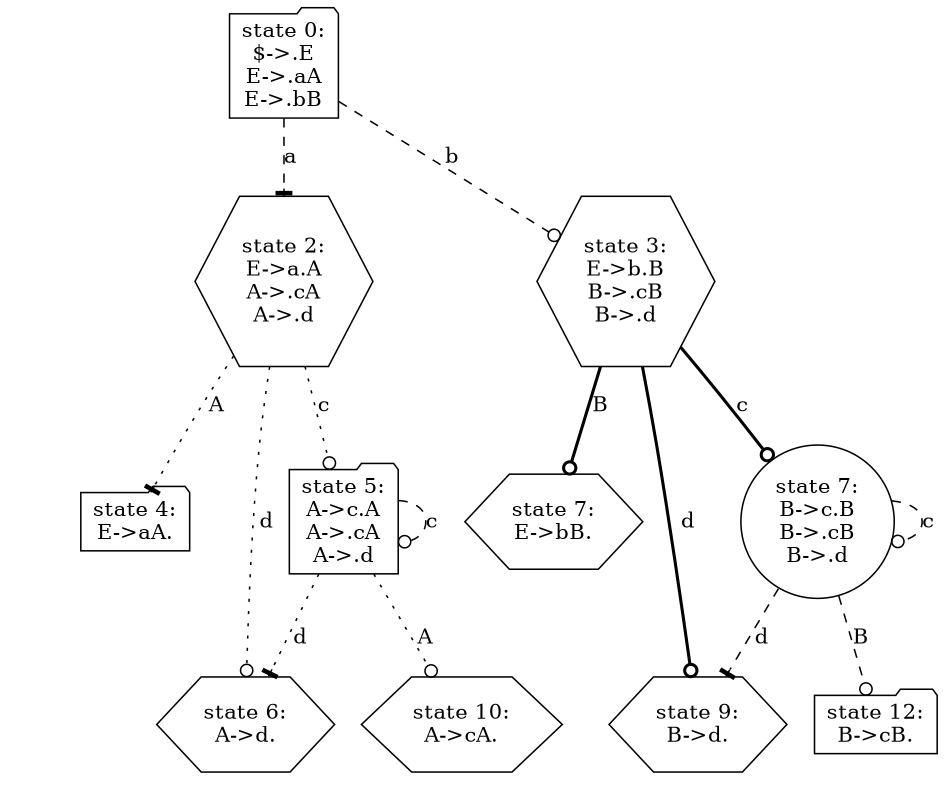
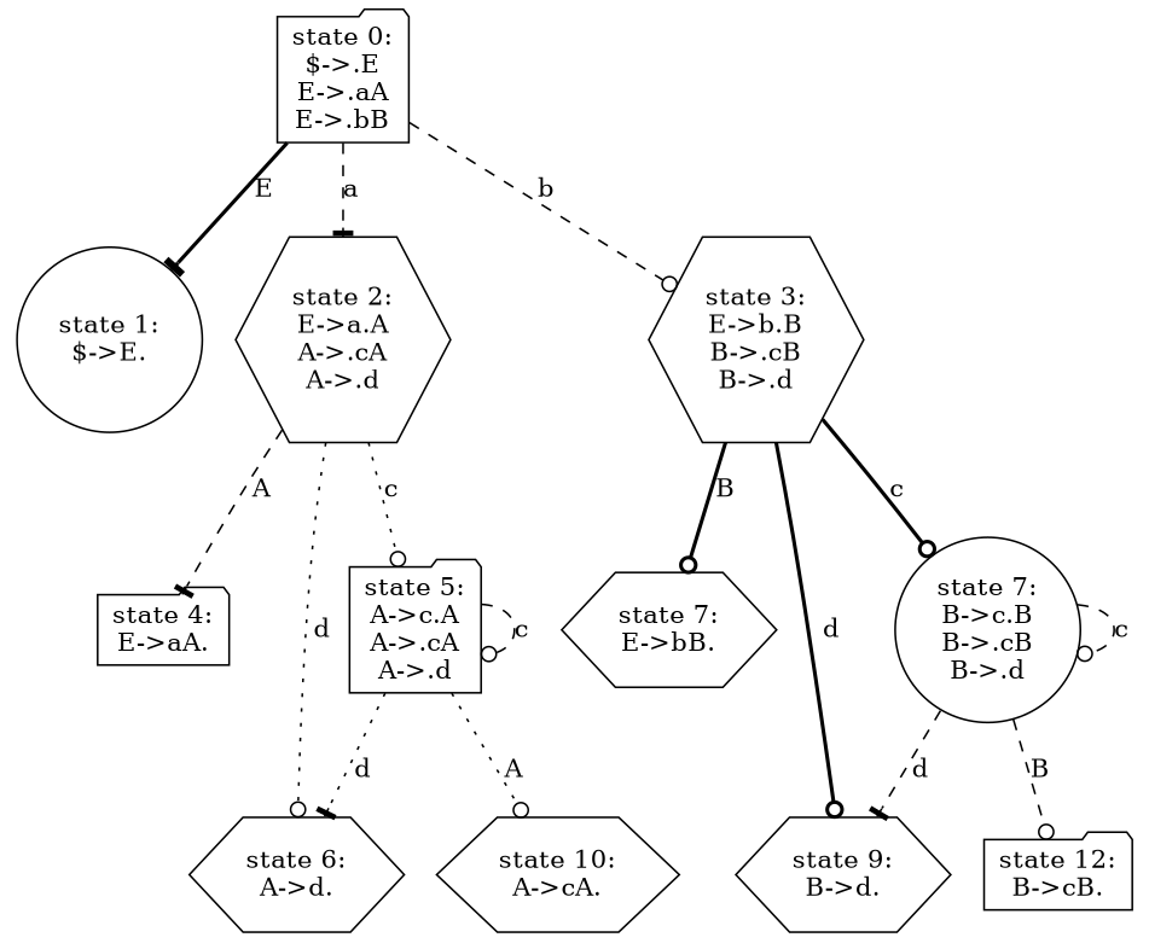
  digraph {
    node [shape=hexagon]
    edge [arrowhead=odot style=dashed]
    n1 [label="state 0:\n$->.E\nE->.aA\nE->.bB" shape=folder]
+   n2 [label="state 1:\n$->E." shape=circle]
    n3 [label="state 2:\nE->a.A\nA->.cA\nA->.d"]
    n4 [label="state 3:\nE->b.B\nB->.cB\nB->.d"]
    n5 [label="state 4:\nE->aA." shape=folder]
    n6 [label="state 5:\nA->c.A\nA->.cA\nA->.d" shape=folder]
    n7 [label="state 6:\nA->d."]
    n8 [label="state 7:\nE->bB."]
    n9 [label="state 7:\nB->c.B\nB->.cB\nB->.d" shape=circle]
    n10 [label="state 9:\nB->d."]
    n11 [label="state 10:\nA->cA."]
    n12 [label="state 12:\nB->cB." shape=folder]
+   n1 -> n2 [arrowhead=tee label=E style=bold]
    n1 -> n3 [arrowhead=tee label=a]
    n1 -> n4 [label=b]
-   n3 -> n5 [arrowhead=tee label=A style=dotted]
+   n3 -> n5 [arrowhead=tee label=A]
    n3 -> n6 [label=c style=dotted]
    n3 -> n7 [label=d style=dotted]
    n4 -> n8 [label=B style=bold]
    n4 -> n9 [label=c style=bold]
    n4 -> n10 [label=d style=bold]
    n6 -> n6 [label=c]
    n6 -> n7 [arrowhead=tee label=d style=dotted]
    n6 -> n11 [label=A style=dotted]
    n9 -> n9 [label=c]
    n9 -> n10 [arrowhead=tee label=d]
    n9 -> n12 [label=B]
  }
